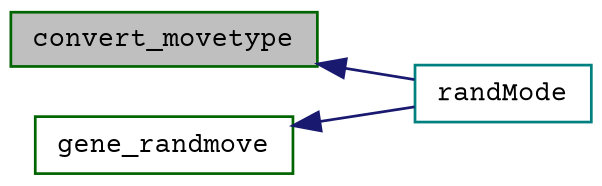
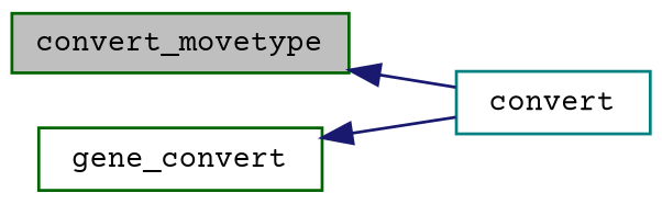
  digraph {
    fontname="Courier Prime"
    rankdir=LR
    node [color=darkgreen fillcolor=white fontname="Courier Prime" fontsize=10 shape=record style=filled]
    edge [color=midnightblue dir=back fontname="Courier Prime" fontsize=10 labelfontname=Helvetica labelfontsize=10 style=solid]
    n1 [fillcolor=grey75 fontcolor=black height=0.2 label=convert_movetype width=0.4]
-   n2 [color=teal height=0.2 label=randMode width=0.4]
-   n3 [height=0.2 label=gene_randmove width=0.4]
+   n2 [color=teal height=0.2 label=convert width=0.4]
+   n3 [height=0.2 label=gene_convert width=0.4]
    n1 -> n2
    n3 -> n2
  }
